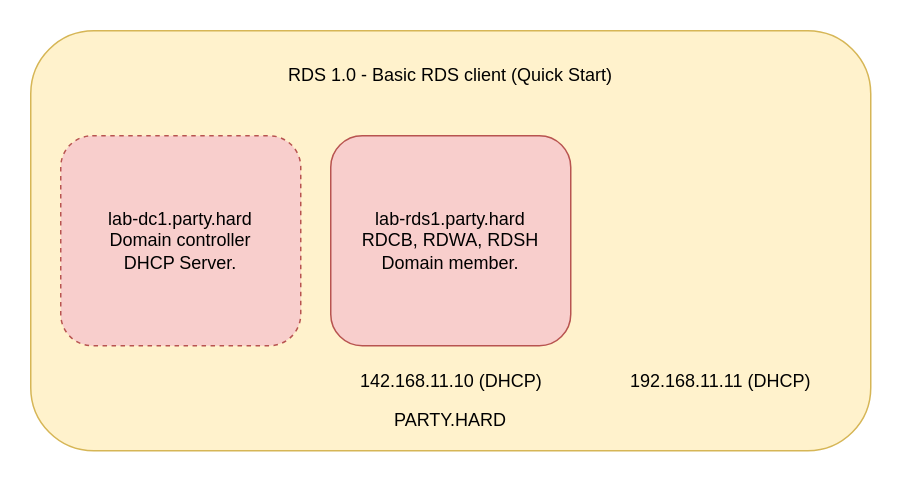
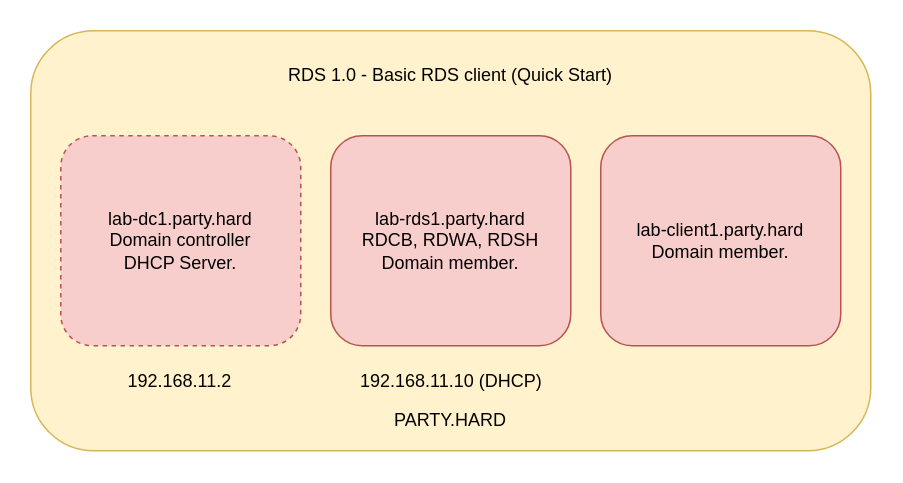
  <mxCell id="0" />
  <mxCell id="1" parent="0" />
  <mxCell id="2" value="" style="rounded=1;whiteSpace=wrap;html=1;align=center;fillColor=#fff2cc;strokeColor=#d6b656;" parent="1" vertex="1"><mxGeometry x="20" y="20" width="560" height="280" as="geometry" /></mxCell>
  <mxCell id="3" value="PARTY.HARD" style="text;html=1;strokeColor=none;fillColor=none;align=center;verticalAlign=middle;whiteSpace=wrap;rounded=0;" parent="1" vertex="1"><mxGeometry x="280" y="270" width="40" height="20" as="geometry" /></mxCell>
  <mxCell id="4" value="lab-dc1.party.hard&lt;br&gt;Domain controller&lt;br&gt;DHCP Server." style="rounded=1;whiteSpace=wrap;html=1;fillColor=#f8cecc;strokeColor=#b85450;dashed=1;" parent="1" vertex="1"><mxGeometry x="40" y="90" width="160" height="140" as="geometry" /></mxCell>
- <mxCell id="7" value="142.168.11.10 (DHCP)" style="text;html=1;" parent="1" vertex="1"><mxGeometry x="237.5" y="240" width="125" height="30" as="geometry" /></mxCell>
+ <mxCell id="5" value="lab-client1.party.hard&lt;br&gt;Domain member." style="rounded=1;whiteSpace=wrap;html=1;fillColor=#f8cecc;strokeColor=#b85450;" parent="1" vertex="1"><mxGeometry x="400" y="90" width="160" height="140" as="geometry" /></mxCell>
+ <mxCell id="6" value="192.168.11.2" style="text;html=1;" parent="1" vertex="1"><mxGeometry x="82.5" y="240" width="75" height="30" as="geometry" /></mxCell>
+ <mxCell id="7" value="192.168.11.10 (DHCP)" style="text;html=1;" parent="1" vertex="1"><mxGeometry x="237.5" y="240" width="125" height="30" as="geometry" /></mxCell>
  <mxCell id="8" value="lab-rds1.party.hard&lt;br&gt;RDCB, RDWA, RDSH Domain member." style="rounded=1;whiteSpace=wrap;html=1;fillColor=#f8cecc;strokeColor=#b85450;" parent="1" vertex="1"><mxGeometry x="220" y="90" width="160" height="140" as="geometry" /></mxCell>
- <mxCell id="9" value="192.168.11.11 (DHCP)" style="text;html=1;" parent="1" vertex="1"><mxGeometry x="417.5" y="240" width="125" height="30" as="geometry" /></mxCell>
  <mxCell id="10" value="RDS 1.0 - Basic RDS client (Quick Start)" style="text;html=1;strokeColor=none;fillColor=none;align=center;verticalAlign=middle;whiteSpace=wrap;rounded=0;" parent="1" vertex="1"><mxGeometry x="150" y="40" width="300" height="20" as="geometry" /></mxCell>
